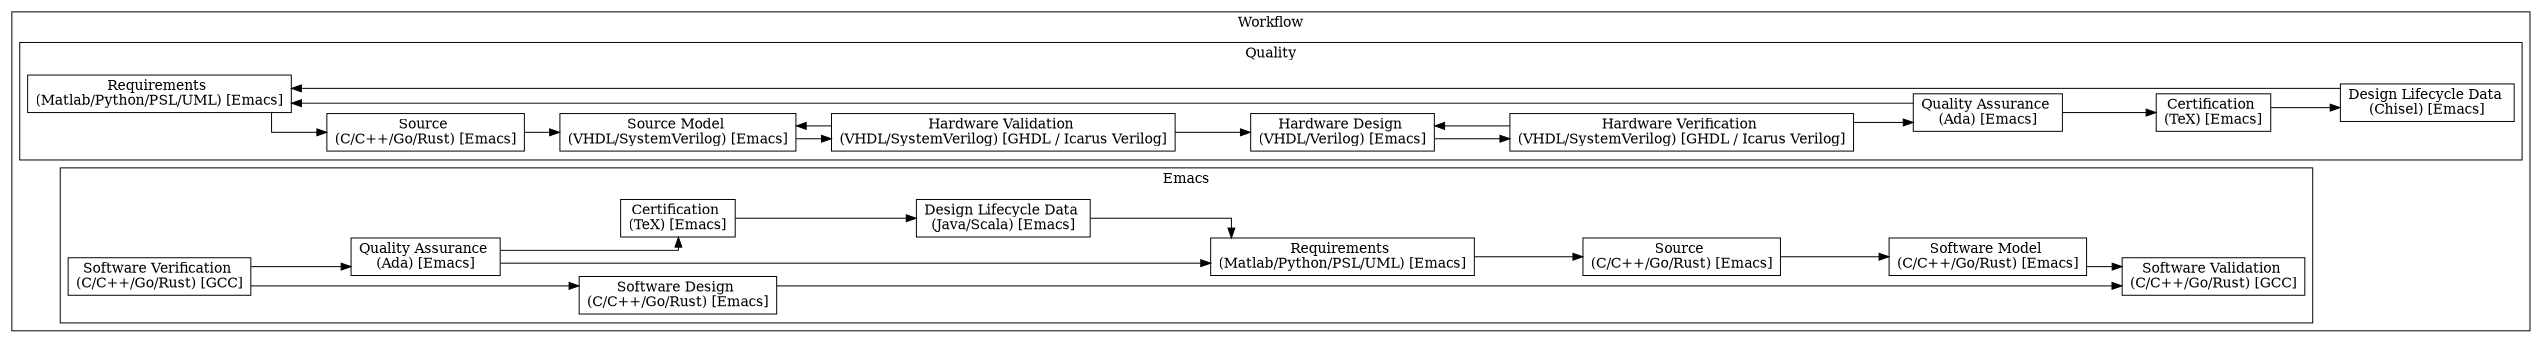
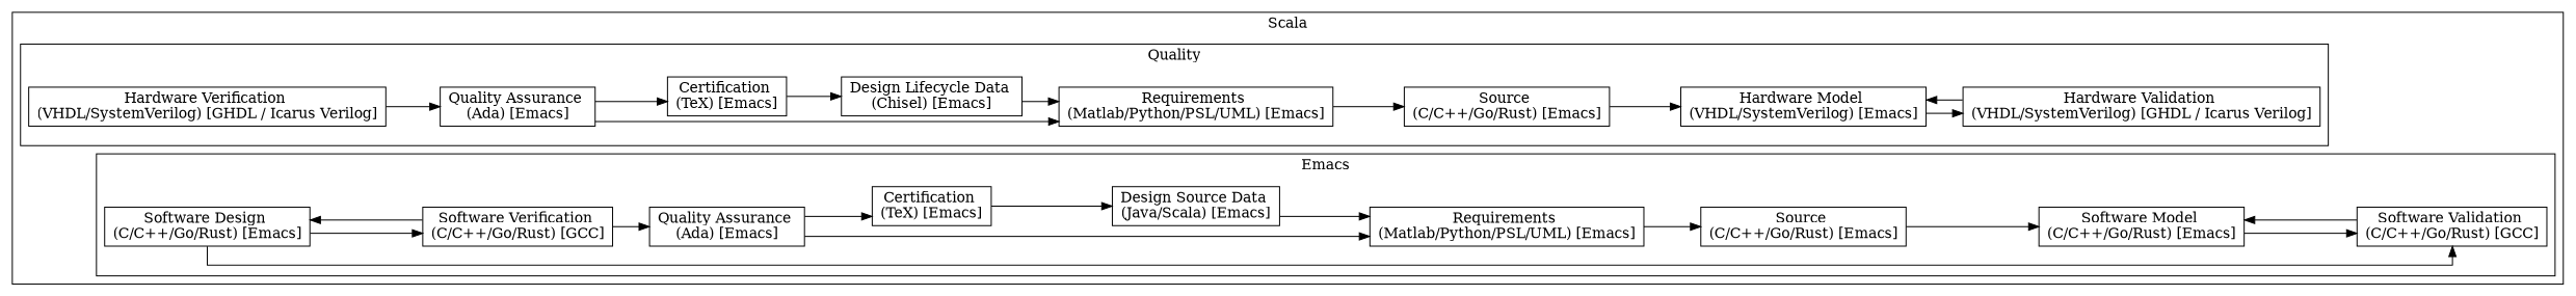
  digraph {
    rankdir=LR
    splines=ortho
    node [shape=record]
    n1 [label="Requirements \n(Matlab/Python/PSL/UML) [Emacs]"]
    n2 [label="Source \n(C/C++/Go/Rust) [Emacs]"]
-   n3 [label="Source Model \n(VHDL/SystemVerilog) [Emacs]"]
+   n3 [label="Hardware Model \n(VHDL/SystemVerilog) [Emacs]"]
    n4 [label="Hardware Validation \n(VHDL/SystemVerilog) [GHDL / Icarus Verilog]"]
-   n5 [label="Hardware Design \n(VHDL/Verilog) [Emacs]"]
    n6 [label="Hardware Verification \n(VHDL/SystemVerilog) [GHDL / Icarus Verilog]"]
    n7 [label="Quality Assurance \n(Ada) [Emacs]"]
    n8 [label="Certification \n(TeX) [Emacs]"]
    n9 [label="Design Lifecycle Data \n(Chisel) [Emacs]"]
    n10 [label="Requirements \n(Matlab/Python/PSL/UML) [Emacs]"]
    n11 [label="Source \n(C/C++/Go/Rust) [Emacs]"]
    n12 [label="Software Model \n(C/C++/Go/Rust) [Emacs]"]
    n13 [label="Software Validation \n(C/C++/Go/Rust) [GCC]"]
    n14 [label="Software Design \n(C/C++/Go/Rust) [Emacs]"]
    n15 [label="Software Verification \n(C/C++/Go/Rust) [GCC]"]
    n16 [label="Quality Assurance \n(Ada) [Emacs]"]
    n17 [label="Certification \n(TeX) [Emacs]"]
-   n18 [label="Design Lifecycle Data \n(Java/Scala) [Emacs]"]
+   n18 [label="Design Source Data \n(Java/Scala) [Emacs]"]
    subgraph cluster_1 {
-     label=Workflow
+     label=Scala
      subgraph cluster_2 {
        label=Quality
        n1
        n2
        n3
        n4
-       n5
        n6
        n7
        n8
        n9
      }
      subgraph cluster_3 {
        label=Emacs
        n10
        n11
        n12
        n13
        n14
        n15
        n16
        n17
        n18
      }
    }
    n1 -> n2
    n2 -> n3
    n3 -> n4
    n4 -> n3
-   n4 -> n5
-   n5 -> n6
-   n6 -> n5
    n6 -> n7
    n7 -> n1
    n7 -> n8
    n8 -> n9
    n9 -> n1
    n10 -> n11
    n11 -> n12
    n12 -> n13
+   n13 -> n12
    n14 -> n13
+   n14 -> n15
    n15 -> n14
    n15 -> n16
    n16 -> n10
    n16 -> n17
    n17 -> n18
    n18 -> n10
  }
